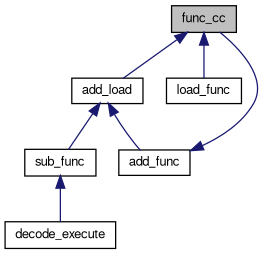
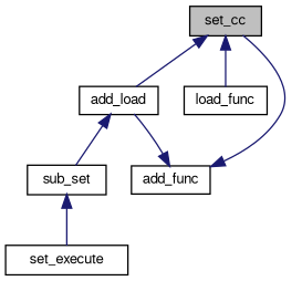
  digraph {
    rankdir=TB
    node [color=black fillcolor=white fontname=FreeSans fontsize=10 shape=record style=filled]
    edge [color=midnightblue dir=back fontname=FreeSans fontsize=10 labelfontname=FreeSans labelfontsize=10 style=solid]
-   n1 [fillcolor=grey75 fontcolor=black height=0.2 label=func_cc width=0.4]
+   n1 [fillcolor=grey75 fontcolor=black height=0.2 label=set_cc width=0.4]
    n2 [height=0.2 label=add_load width=0.4]
    n3 [height=0.2 label=load_func width=0.4]
    n4 [height=0.2 label=add_func width=0.4]
-   n5 [height=0.2 label=sub_func width=0.4]
-   n6 [height=0.2 label=decode_execute width=0.4]
+   n5 [height=0.2 label=sub_set width=0.4]
+   n6 [height=0.2 label=set_execute width=0.4]
    n1 -> n2
    n1 -> n3
-   n2 -> n4
+   n4 -> n2
    n2 -> n5
    n4 -> n1
    n5 -> n6
  }
